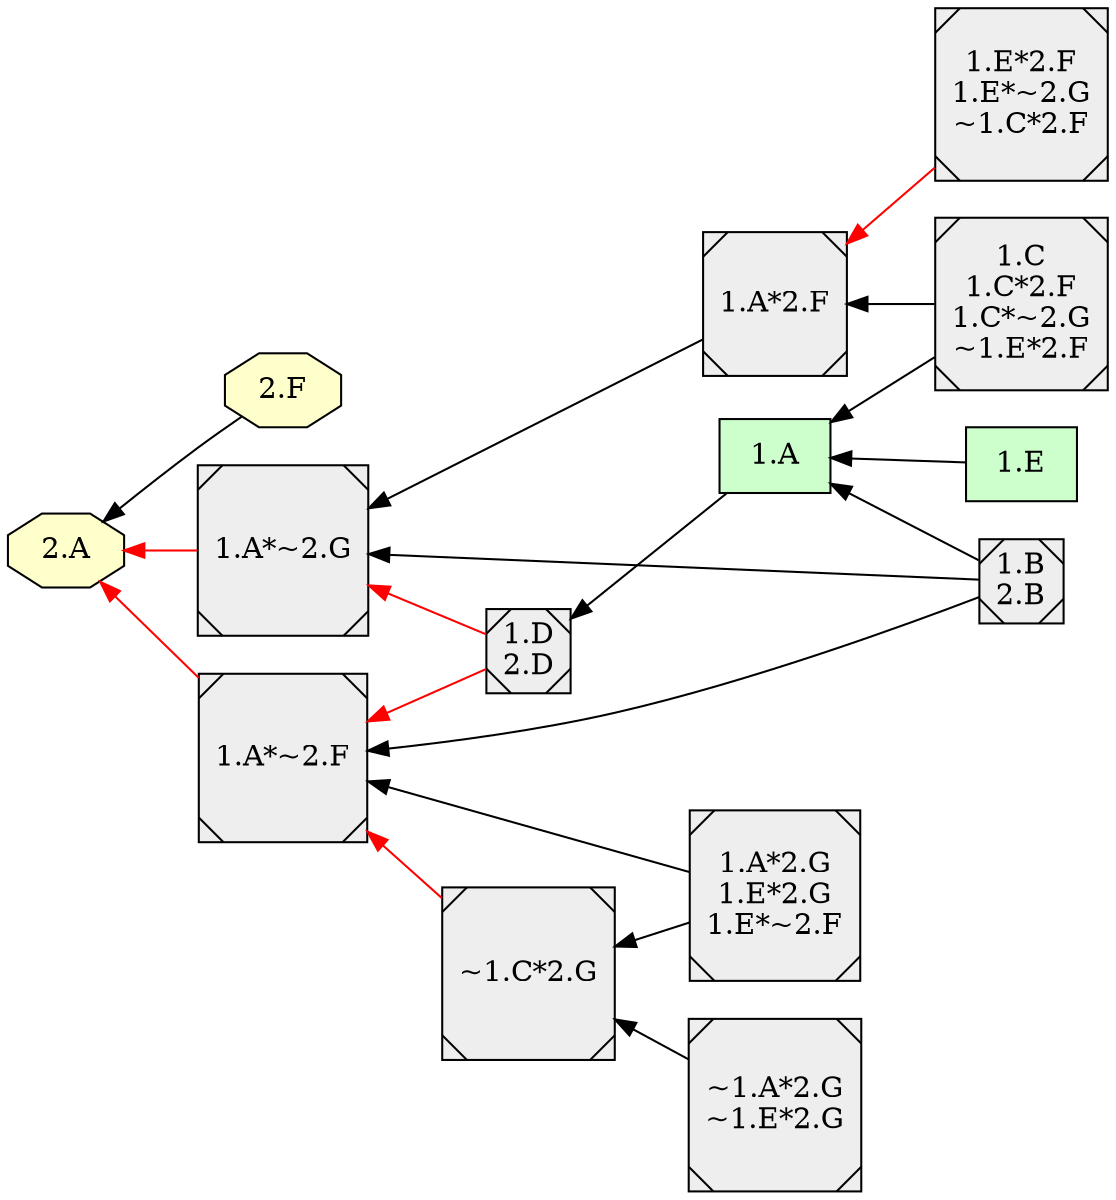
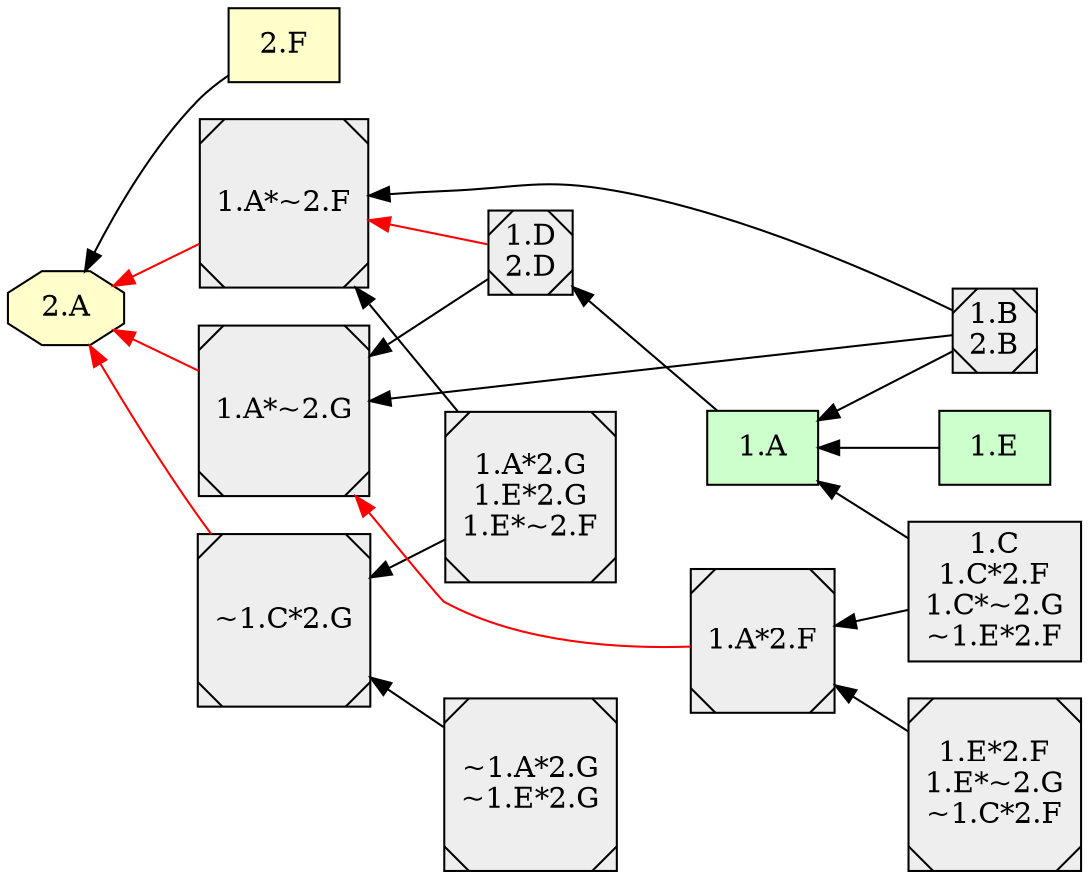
  digraph {
    rankdir=RL
    node [fillcolor="#EEEEEE" shape=Msquare style=filled]
    edge [color=black style=filled]
    "1.E" [fillcolor="#CCFFCC" shape=box]
    "1.A" [fillcolor="#CCFFCC" shape=box]
    "1.D\n2.D"
-   "2.F" [fillcolor="#FFFFCC" shape=octagon]
+   "2.F" [fillcolor="#FFFFCC" shape=box]
    "2.A" [fillcolor="#FFFFCC" shape=octagon]
    "1.B\n2.B"
    "1.A*~2.G"
    "1.A*~2.F"
    "1.A*2.G\n1.E*2.G\n1.E*~2.F"
    "~1.C*2.G"
    "1.E*2.F\n1.E*~2.G\n~1.C*2.F"
    "1.A*2.F"
-   "1.C\n1.C*2.F\n1.C*~2.G\n~1.E*2.F"
+   "1.C\n1.C*2.F\n1.C*~2.G\n~1.E*2.F" [shape=box]
    "~1.A*2.G\n~1.E*2.G"
    subgraph cluster_1 {
      rankdir=LR
    }
    "1.E" -> "1.A"
    "1.A" -> "1.D\n2.D"
-   "1.D\n2.D" -> "1.A*~2.G" [color=red]
+   "1.D\n2.D" -> "1.A*~2.G"
    "1.D\n2.D" -> "1.A*~2.F" [color=red]
    "2.F" -> "2.A"
    "1.B\n2.B" -> "1.A"
    "1.B\n2.B" -> "1.A*~2.G"
    "1.B\n2.B" -> "1.A*~2.F"
    "1.A*~2.G" -> "2.A" [color=red]
    "1.A*~2.F" -> "2.A" [color=red]
    "1.A*2.G\n1.E*2.G\n1.E*~2.F" -> "1.A*~2.F"
    "1.A*2.G\n1.E*2.G\n1.E*~2.F" -> "~1.C*2.G"
-   "~1.C*2.G" -> "1.A*~2.F" [color=red]
-   "1.E*2.F\n1.E*~2.G\n~1.C*2.F" -> "1.A*2.F" [color=red]
-   "1.A*2.F" -> "1.A*~2.G"
+   "~1.C*2.G" -> "2.A" [color=red]
+   "1.E*2.F\n1.E*~2.G\n~1.C*2.F" -> "1.A*2.F"
+   "1.A*2.F" -> "1.A*~2.G" [color=red]
    "1.C\n1.C*2.F\n1.C*~2.G\n~1.E*2.F" -> "1.A"
    "1.C\n1.C*2.F\n1.C*~2.G\n~1.E*2.F" -> "1.A*2.F"
    "~1.A*2.G\n~1.E*2.G" -> "~1.C*2.G"
  }
